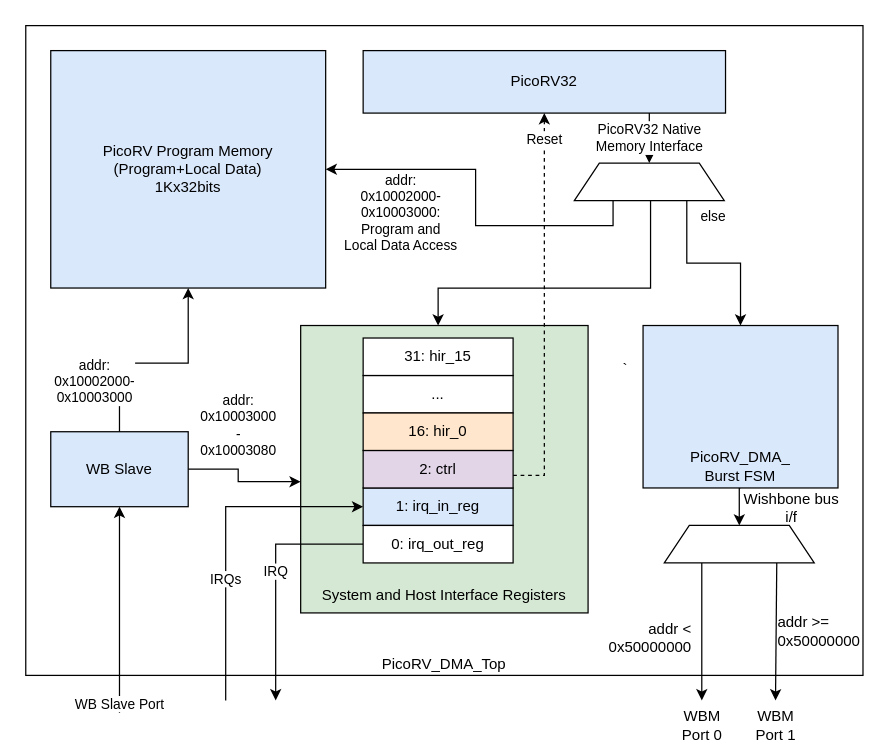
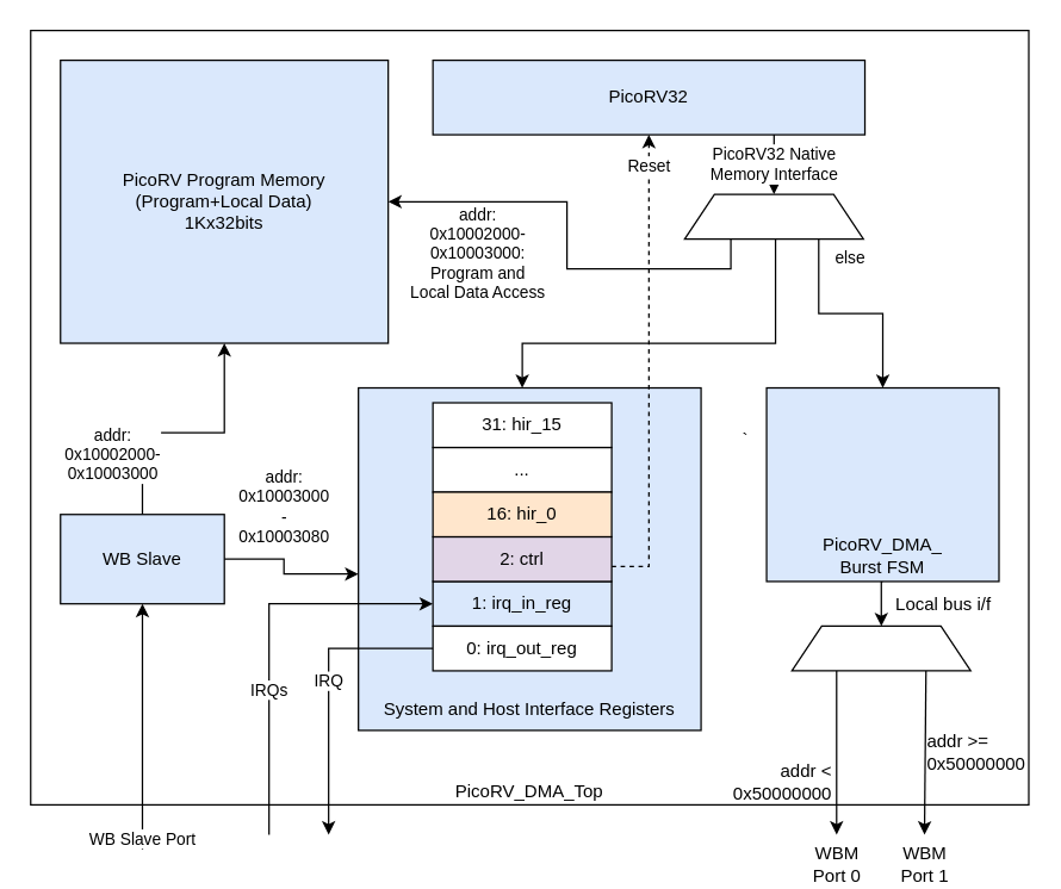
  <mxCell id="0" />
  <mxCell id="1" parent="0" />
  <mxCell id="2" value="PicoRV_DMA_Top" style="rounded=0;whiteSpace=wrap;html=1;verticalAlign=bottom;" parent="1" vertex="1"><mxGeometry x="20" y="20" width="670" height="520" as="geometry" /></mxCell>
- <mxCell id="3" value="&lt;font style=&quot;font-size: 12px;&quot;&gt;System and Host Interface Registers&lt;/font&gt;" style="rounded=0;whiteSpace=wrap;html=1;fontSize=32;fontColor=#000000;strokeColor=#000000;strokeWidth=1;fillColor=#d5e8d4;verticalAlign=bottom;" parent="1" vertex="1"><mxGeometry x="240" y="260" width="230" height="230" as="geometry" /></mxCell>
+ <mxCell id="3" value="&lt;font style=&quot;font-size: 12px;&quot;&gt;System and Host Interface Registers&lt;/font&gt;" style="rounded=0;whiteSpace=wrap;html=1;fontSize=32;fontColor=#000000;strokeColor=#000000;strokeWidth=1;fillColor=#DAE8FC;verticalAlign=bottom;" parent="1" vertex="1"><mxGeometry x="240" y="260" width="230" height="230" as="geometry" /></mxCell>
  <mxCell id="4" value="PicoRV32" style="rounded=0;whiteSpace=wrap;html=1;points=[[0,0,0,0,0],[0,0.25,0,0,0],[0,0.5,0,0,0],[0,0.75,0,0,0],[0,1,0,0,0],[0.15,1,0,0,0],[0.25,0,0,0,0],[0.33,1,0,0,0],[0.5,0,0,0,0],[0.5,1,0,0,0],[0.67,1,0,0,0],[0.75,0,0,0,0],[0.82,1,0,0,0],[1,0,0,0,0],[1,0.25,0,0,0],[1,0.5,0,0,0],[1,0.75,0,0,0],[1,1,0,0,0]];fillColor=#DAE8FC;" parent="1" vertex="1"><mxGeometry y="40" width="290" height="50" as="geometry" x="290" /></mxCell>
  <mxCell id="5" value="WB Slave" style="rounded=0;whiteSpace=wrap;html=1;fillColor=#DAE8FC;" parent="1" vertex="1"><mxGeometry x="40" y="345" width="110" height="60" as="geometry" /></mxCell>
  <mxCell id="6" value="Reset" style="endArrow=classic;html=1;rounded=0;entryX=0.5;entryY=1;entryDx=0;entryDy=0;edgeStyle=orthogonalEdgeStyle;entryPerimeter=0;dashed=1;" parent="1" source="9" target="4" edge="1"><mxGeometry x="0.869" width="50" height="50" relative="1" as="geometry"><mxPoint x="339" y="375" as="sourcePoint" /><mxPoint x="389" y="220" as="targetPoint" /><mxPoint as="offset" /><Array as="points"><mxPoint x="435" y="380" /></Array></mxGeometry></mxCell>
  <mxCell id="7" value="WB Slave Port" style="endArrow=classic;html=1;rounded=0;entryX=0.5;entryY=1;entryDx=0;entryDy=0;" parent="1" edge="1"><mxGeometry x="-0.915" width="50" height="50" relative="1" as="geometry"><mxPoint x="95" y="570" as="sourcePoint" /><mxPoint x="95" y="405" as="targetPoint" /><mxPoint as="offset" /></mxGeometry></mxCell>
  <mxCell id="8" value="1: irq_in_reg" style="rounded=0;whiteSpace=wrap;html=1;fillColor=#dae8fc;" parent="1" vertex="1"><mxGeometry y="390" width="120" height="30" as="geometry" x="290" /></mxCell>
  <mxCell id="9" value="2: ctrl" style="rounded=0;whiteSpace=wrap;html=1;fillColor=#e1d5e7;" parent="1" vertex="1"><mxGeometry y="360" width="120" height="30" as="geometry" x="290" /></mxCell>
  <mxCell id="10" value="..." style="rounded=0;whiteSpace=wrap;html=1;fillColor=#FFFFFF;" parent="1" vertex="1"><mxGeometry y="300" width="120" height="30" as="geometry" x="290" /></mxCell>
  <mxCell id="11" value="31: hir_15" style="rounded=0;whiteSpace=wrap;html=1;fillColor=#FFFFFF;" parent="1" vertex="1"><mxGeometry y="270" width="120" height="30" as="geometry" x="290" /></mxCell>
  <mxCell id="12" value="IRQ" style="endArrow=classic;html=1;rounded=0;exitX=0;exitY=0.5;exitDx=0;exitDy=0;" parent="1" source="13" edge="1"><mxGeometry x="-0.059" width="50" height="50" relative="1" as="geometry"><mxPoint x="340" y="590" as="sourcePoint" /><mxPoint x="220" y="560" as="targetPoint" /><mxPoint as="offset" /><Array as="points"><mxPoint x="220" y="435" /></Array></mxGeometry></mxCell>
  <mxCell id="13" value="0: irq_out_reg" style="rounded=0;whiteSpace=wrap;html=1;fillColor=#FFFFFF;" parent="1" vertex="1"><mxGeometry y="420" width="120" height="30" as="geometry" x="290" /></mxCell>
  <mxCell id="14" value="addr:&lt;br&gt;0x10003000&lt;br&gt;-&lt;br&gt;0x10003080" style="endArrow=classic;startArrow=none;html=1;rounded=0;entryX=0;entryY=0.25;entryDx=0;entryDy=0;exitX=1;exitY=0.5;exitDx=0;exitDy=0;edgeStyle=orthogonalEdgeStyle;startFill=0;" parent="1" edge="1"><mxGeometry x="-0.2" y="-35" width="50" height="50" relative="1" as="geometry"><mxPoint x="150" y="375" as="sourcePoint" /><mxPoint x="240" y="385" as="targetPoint" /><mxPoint x="35" y="-35" as="offset" /><Array as="points"><mxPoint x="190" y="375" /><mxPoint x="190" y="385" /></Array></mxGeometry></mxCell>
  <mxCell id="15" value="PicoRV Program Memory&lt;br&gt;(Program+Local Data)&lt;br&gt;1Kx32bits" style="rounded=0;whiteSpace=wrap;html=1;fillColor=#DAE8FC;" parent="1" vertex="1"><mxGeometry x="40" y="40" width="220" height="190" as="geometry" /></mxCell>
  <mxCell id="16" value="PicoRV32 Native&lt;br&gt;Memory Interface" style="endArrow=classic;html=1;rounded=0;entryX=0.5;entryY=0;entryDx=0;entryDy=0;" parent="1" target="17" edge="1"><mxGeometry width="50" height="50" relative="1" as="geometry"><mxPoint x="519" y="90" as="sourcePoint" /><mxPoint x="299" y="110" as="targetPoint" /></mxGeometry></mxCell>
  <mxCell id="17" value="" style="shape=trapezoid;perimeter=trapezoidPerimeter;whiteSpace=wrap;html=1;fixedSize=1;" parent="1" vertex="1"><mxGeometry x="459" y="130" width="120" height="30" as="geometry" /></mxCell>
  <mxCell id="18" value="addr: &lt;br&gt;0x10002000-&lt;br&gt;0x10003000:&lt;br&gt;Program and&lt;br&gt;Local Data Access" style="endArrow=classic;html=1;rounded=0;entryX=1;entryY=0.5;entryDx=0;entryDy=0;edgeStyle=orthogonalEdgeStyle;" parent="1" target="15" edge="1"><mxGeometry x="0.593" y="35" width="50" height="50" relative="1" as="geometry"><mxPoint x="490" y="160" as="sourcePoint" /><mxPoint x="-10" y="170" as="targetPoint" /><Array as="points"><mxPoint x="490" y="180" /><mxPoint x="380" y="180" /><mxPoint x="380" y="135" /></Array><mxPoint as="offset" /></mxGeometry></mxCell>
  <mxCell id="19" value="addr:&lt;br&gt;0x10002000-&lt;br&gt;0x10003000" style="endArrow=classic;html=1;rounded=0;entryX=0.5;entryY=1;entryDx=0;entryDy=0;exitX=0.5;exitY=0;exitDx=0;exitDy=0;edgeStyle=orthogonalEdgeStyle;align=center;" parent="1" source="5" target="15" edge="1"><mxGeometry x="-0.535" y="20" width="50" height="50" relative="1" as="geometry"><mxPoint x="-40" y="450" as="sourcePoint" /><mxPoint x="10" y="400" as="targetPoint" /><Array as="points"><mxPoint x="120" y="290" /><mxPoint x="175" y="290" /></Array><mxPoint as="offset" /></mxGeometry></mxCell>
  <mxCell id="20" value="IRQs" style="endArrow=classic;html=1;rounded=0;entryX=0;entryY=0.5;entryDx=0;entryDy=0;edgeStyle=orthogonalEdgeStyle;" parent="1" target="8" edge="1"><mxGeometry x="-0.265" width="50" height="50" relative="1" as="geometry"><mxPoint x="180" y="560" as="sourcePoint" /><mxPoint x="280" y="720" as="targetPoint" /><Array as="points"><mxPoint x="180" y="405" /></Array><mxPoint as="offset" /></mxGeometry></mxCell>
  <mxCell id="21" value="" style="endArrow=classic;html=1;rounded=0;edgeStyle=orthogonalEdgeStyle;" parent="1" edge="1"><mxGeometry width="50" height="50" relative="1" as="geometry"><mxPoint x="520" y="160" as="sourcePoint" /><mxPoint x="350" y="260" as="targetPoint" /><Array as="points"><mxPoint x="520" y="230" /><mxPoint x="350" y="230" /></Array></mxGeometry></mxCell>
  <mxCell id="22" value="" style="shape=trapezoid;perimeter=trapezoidPerimeter;whiteSpace=wrap;html=1;fixedSize=1;" parent="1" vertex="1"><mxGeometry x="531" y="420" width="120" height="30" as="geometry" /></mxCell>
  <mxCell id="23" value="WBM &lt;br&gt;Port 0" style="endArrow=classic;html=1;rounded=0;fontSize=12;fontColor=#000000;strokeColor=#000000;strokeWidth=1;exitX=0.25;exitY=1;exitDx=0;exitDy=0;" parent="1" source="22" edge="1"><mxGeometry x="1" y="20" width="50" height="50" relative="1" as="geometry"><mxPoint x="367" y="310" as="sourcePoint" /><mxPoint x="561" y="560" as="targetPoint" /><mxPoint x="-20" y="20" as="offset" /></mxGeometry></mxCell>
  <mxCell id="24" value="WBM &lt;br&gt;Port 1" style="endArrow=classic;html=1;rounded=0;fontSize=12;fontColor=#000000;strokeColor=#000000;strokeWidth=1;exitX=0.75;exitY=1;exitDx=0;exitDy=0;" parent="1" source="22" edge="1"><mxGeometry x="1" y="20" width="50" height="50" relative="1" as="geometry"><mxPoint x="571" y="490" as="sourcePoint" /><mxPoint x="620" y="560" as="targetPoint" /><mxPoint x="-20" y="20" as="offset" /></mxGeometry></mxCell>
- <mxCell id="25" value="addr &amp;lt;&lt;br&gt;0x50000000" style="text;html=1;strokeColor=none;fillColor=none;align=right;verticalAlign=middle;whiteSpace=wrap;rounded=0;fontSize=12;fontColor=#000000;" parent="1" vertex="1"><mxGeometry x="495" y="495" width="60" height="30" as="geometry" /></mxCell>
+ <mxCell id="25" value="addr &amp;lt;&lt;br&gt;0x50000000" style="text;html=1;strokeColor=none;fillColor=none;align=right;verticalAlign=middle;whiteSpace=wrap;rounded=0;fontSize=12;fontColor=#000000;" parent="1" vertex="1"><mxGeometry x="500" y="510" width="60" height="30" as="geometry" /></mxCell>
  <mxCell id="26" value="addr &amp;gt;=&lt;br&gt;0x50000000" style="text;html=1;strokeColor=none;fillColor=none;align=left;verticalAlign=middle;whiteSpace=wrap;rounded=0;fontSize=12;fontColor=#000000;" parent="1" vertex="1"><mxGeometry x="620" y="490" width="60" height="30" as="geometry" /></mxCell>
  <mxCell id="27" value="" style="edgeStyle=orthogonalEdgeStyle;rounded=0;orthogonalLoop=1;jettySize=auto;html=1;startArrow=none;startFill=0;exitX=0.5;exitY=1;exitDx=0;exitDy=0;entryX=0.5;entryY=0;entryDx=0;entryDy=0;" parent="1" source="28" target="22" edge="1"><mxGeometry relative="1" as="geometry"><mxPoint x="791" y="420" as="targetPoint" /><mxPoint x="613" y="380" as="sourcePoint" /></mxGeometry></mxCell>
  <mxCell id="28" value="PicoRV_DMA_&lt;br&gt;Burst FSM" style="rounded=0;whiteSpace=wrap;html=1;fillColor=#DAE8FC;verticalAlign=bottom;" parent="1" vertex="1"><mxGeometry x="514" y="260" width="156" height="130" as="geometry" /></mxCell>
  <mxCell id="29" value="`" style="text;html=1;strokeColor=none;fillColor=none;align=center;verticalAlign=middle;whiteSpace=wrap;rounded=0;" parent="1" vertex="1"><mxGeometry x="470" y="280" width="60" height="30" as="geometry" /></mxCell>
  <mxCell id="30" value="&lt;span style=&quot;color: rgb(0, 0, 0); font-family: Helvetica; font-size: 11px; font-style: normal; font-variant-ligatures: normal; font-variant-caps: normal; font-weight: 400; letter-spacing: normal; orphans: 2; text-align: center; text-indent: 0px; text-transform: none; widows: 2; word-spacing: 0px; -webkit-text-stroke-width: 0px; background-color: rgb(255, 255, 255); text-decoration-thickness: initial; text-decoration-style: initial; text-decoration-color: initial; float: none; display: inline !important;&quot;&gt;else&lt;br&gt;&lt;/span&gt;" style="endArrow=none;html=1;rounded=0;exitX=0.5;exitY=0;exitDx=0;exitDy=0;entryX=0.75;entryY=1;entryDx=0;entryDy=0;edgeStyle=orthogonalEdgeStyle;startArrow=classic;endFill=0;startFill=1;" parent="1" source="28" target="17" edge="1"><mxGeometry x="0.824" y="-21" width="50" height="50" relative="1" as="geometry"><mxPoint x="570" y="390" as="sourcePoint" /><mxPoint x="780" y="160" as="targetPoint" /><Array as="points" /><mxPoint as="offset" /></mxGeometry></mxCell>
  <mxCell id="31" value="16: hir_0" style="rounded=0;whiteSpace=wrap;html=1;fillColor=#ffe6cc;" parent="1" vertex="1"><mxGeometry y="330" width="120" height="30" as="geometry" x="290" /></mxCell>
- <mxCell id="32" value="Wishbone bus i/f" style="text;html=1;strokeColor=none;fillColor=none;align=center;verticalAlign=middle;whiteSpace=wrap;rounded=0;" parent="1" vertex="1"><mxGeometry x="590" y="405" width="86" as="geometry" /></mxCell>
+ <mxCell id="32" value="Local bus i/f" style="text;html=1;strokeColor=none;fillColor=none;align=center;verticalAlign=middle;whiteSpace=wrap;rounded=0;" parent="1" vertex="1"><mxGeometry x="590" y="405" width="86" as="geometry" /></mxCell>
